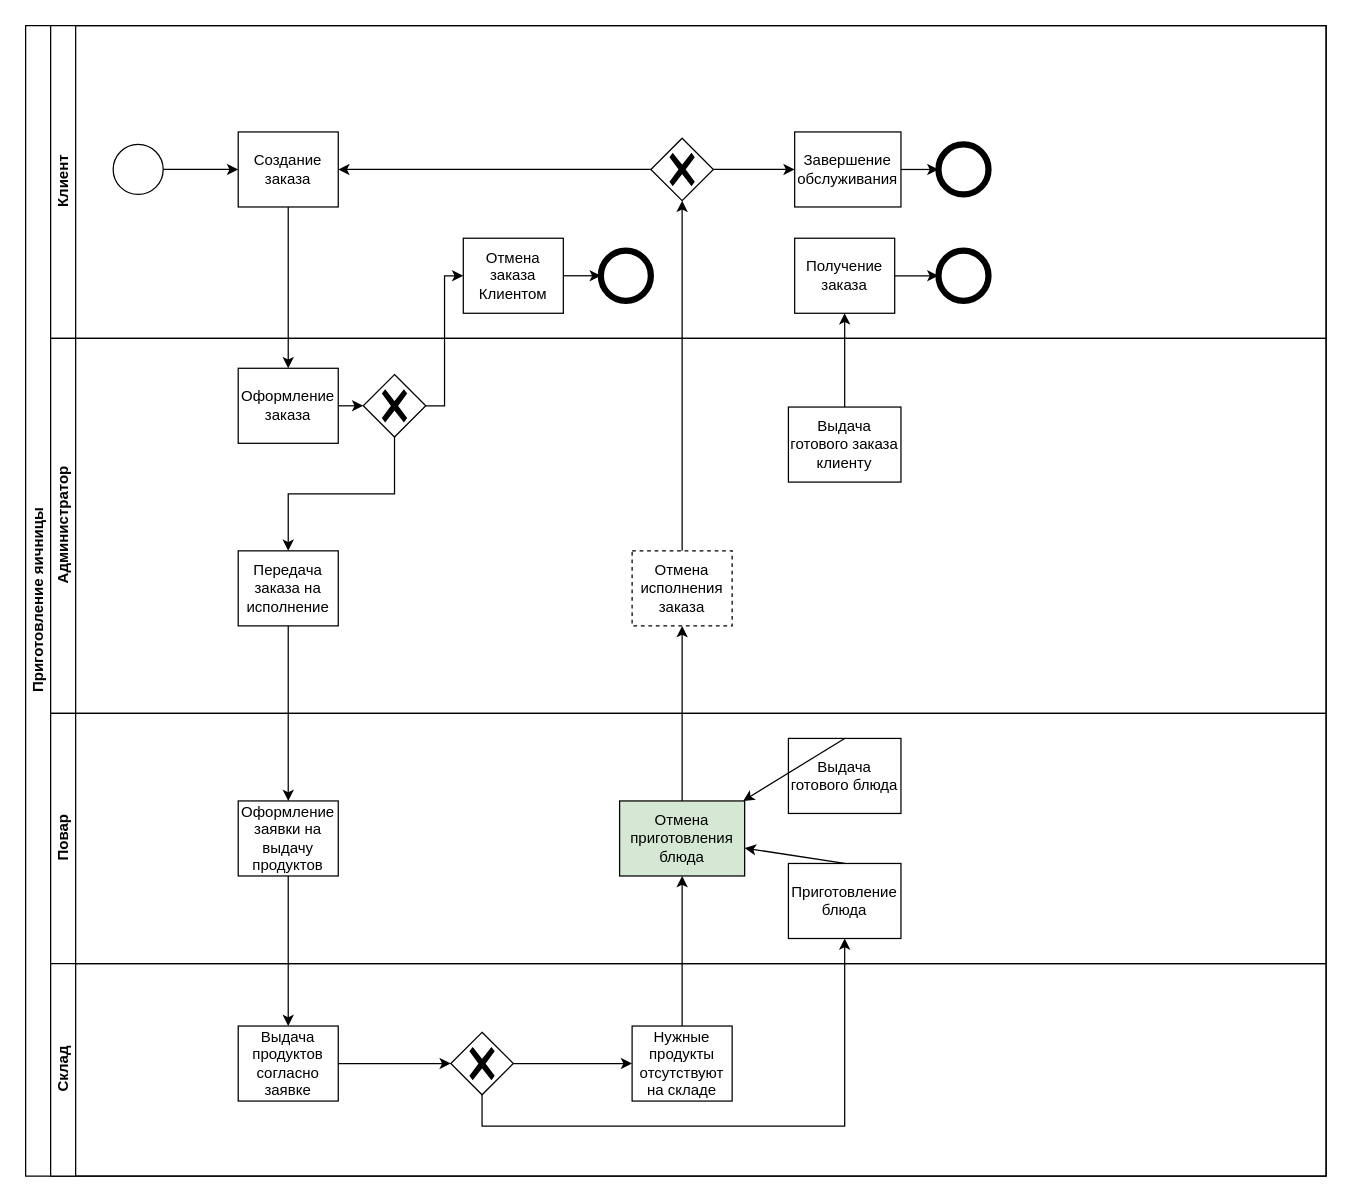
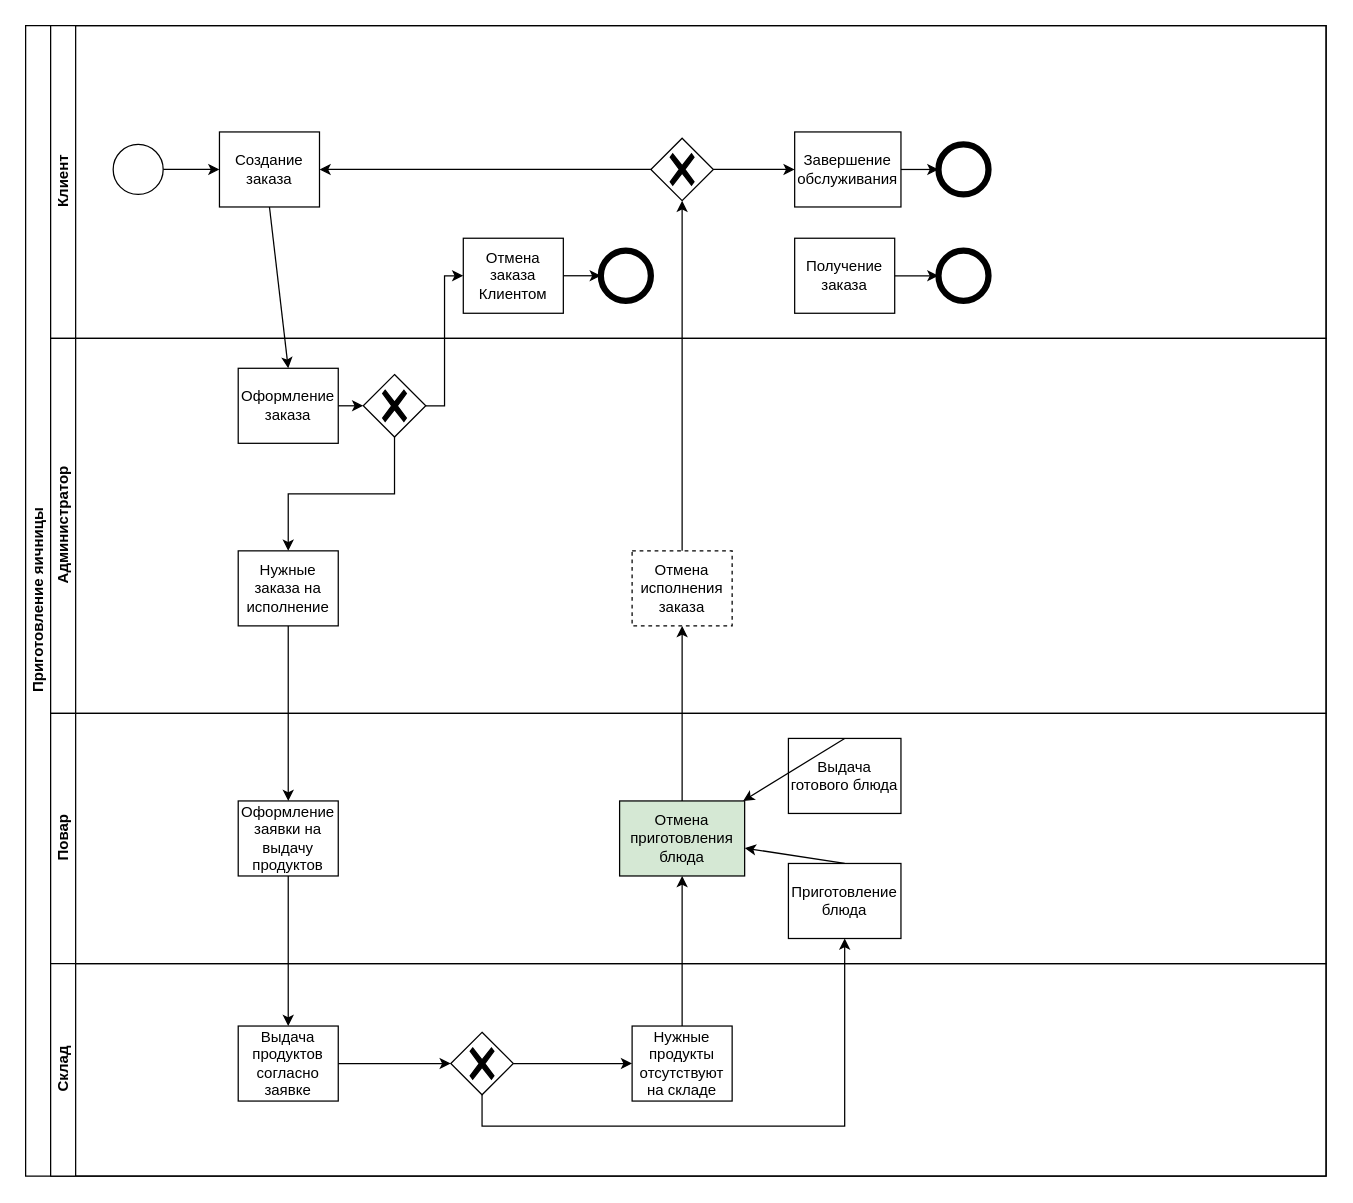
  <mxCell id="0" />
  <mxCell id="1" parent="0" />
  <mxCell id="2" value="Приготовление яичницы" style="swimlane;html=1;childLayout=stackLayout;resizeParent=1;resizeParentMax=0;horizontal=0;startSize=20;horizontalStack=0;" parent="1" vertex="1"><mxGeometry x="20" y="20" width="1040" height="920" as="geometry" /></mxCell>
  <mxCell id="3" style="edgeStyle=orthogonalEdgeStyle;rounded=0;orthogonalLoop=1;jettySize=auto;html=1;endArrow=classic;endFill=1;exitX=0.5;exitY=1;exitDx=0;exitDy=0;" parent="2" source="29" target="35" edge="1"><mxGeometry relative="1" as="geometry"><mxPoint x="300.0" y="500" as="sourcePoint" /></mxGeometry></mxCell>
  <mxCell id="4" value="Клиент" style="swimlane;html=1;startSize=20;horizontal=0;" parent="2" vertex="1"><mxGeometry x="20" width="1020" height="250" as="geometry" /></mxCell>
  <mxCell id="5" value="" style="edgeStyle=orthogonalEdgeStyle;rounded=0;orthogonalLoop=1;jettySize=auto;html=1;" parent="4" source="6" target="7" edge="1"><mxGeometry relative="1" as="geometry" /></mxCell>
  <mxCell id="6" value="" style="ellipse;whiteSpace=wrap;html=1;" parent="4" vertex="1"><mxGeometry x="50" y="95" width="40" height="40" as="geometry" /></mxCell>
- <mxCell id="7" value="Создание заказа" style="rounded=0;whiteSpace=wrap;html=1;fontFamily=Helvetica;fontSize=12;fontColor=#000000;align=center;" parent="4" vertex="1"><mxGeometry x="150" y="85" width="80" height="60" as="geometry" /></mxCell>
+ <mxCell id="7" value="Создание заказа" style="rounded=0;whiteSpace=wrap;html=1;fontFamily=Helvetica;fontSize=12;fontColor=#000000;align=center;" parent="4" vertex="1"><mxGeometry x="135" y="85" width="80" height="60" as="geometry" /></mxCell>
  <mxCell id="8" value="Получение заказа" style="rounded=0;whiteSpace=wrap;html=1;fontFamily=Helvetica;fontSize=12;fontColor=#000000;align=center;" parent="4" vertex="1"><mxGeometry x="595" y="170" width="80" height="60" as="geometry" /></mxCell>
  <mxCell id="9" value="" style="ellipse;whiteSpace=wrap;html=1;aspect=fixed;strokeWidth=5;" vertex="1" parent="4"><mxGeometry x="710" y="180" width="40" height="40" as="geometry" /></mxCell>
  <mxCell id="10" value="" style="endArrow=classic;html=1;rounded=0;entryX=0;entryY=0.5;entryDx=0;entryDy=0;exitX=1;exitY=0.5;exitDx=0;exitDy=0;" edge="1" parent="4" source="8" target="9"><mxGeometry width="50" height="50" relative="1" as="geometry"><mxPoint x="310" y="390" as="sourcePoint" /><mxPoint x="360" y="340" as="targetPoint" /></mxGeometry></mxCell>
  <mxCell id="11" value="" style="points=[[0.25,0.25,0],[0.5,0,0],[0.75,0.25,0],[1,0.5,0],[0.75,0.75,0],[0.5,1,0],[0.25,0.75,0],[0,0.5,0]];shape=mxgraph.bpmn.gateway2;html=1;verticalLabelPosition=bottom;labelBackgroundColor=#ffffff;verticalAlign=top;align=center;perimeter=rhombusPerimeter;outlineConnect=0;outline=none;symbol=none;gwType=exclusive;" vertex="1" parent="4"><mxGeometry x="480" y="90" width="50" height="50" as="geometry" /></mxCell>
  <mxCell id="12" value="Отмена заказа Клиентом" style="rounded=0;whiteSpace=wrap;html=1;fontFamily=Helvetica;fontSize=12;fontColor=#000000;align=center;" vertex="1" parent="4"><mxGeometry x="330" y="170" width="80" height="60" as="geometry" /></mxCell>
  <mxCell id="13" value="" style="endArrow=classic;html=1;rounded=0;exitX=0;exitY=0.5;exitDx=0;exitDy=0;exitPerimeter=0;entryX=1;entryY=0.5;entryDx=0;entryDy=0;" edge="1" parent="4" source="11" target="7"><mxGeometry width="50" height="50" relative="1" as="geometry"><mxPoint x="460" y="310" as="sourcePoint" /><mxPoint x="510" y="260" as="targetPoint" /></mxGeometry></mxCell>
  <mxCell id="14" value="" style="ellipse;whiteSpace=wrap;html=1;aspect=fixed;strokeWidth=5;" vertex="1" parent="4"><mxGeometry x="440" y="180" width="40" height="40" as="geometry" /></mxCell>
  <mxCell id="15" value="" style="endArrow=classic;html=1;rounded=0;exitX=1;exitY=0.5;exitDx=0;exitDy=0;entryX=0;entryY=0.5;entryDx=0;entryDy=0;" edge="1" parent="4" source="12" target="14"><mxGeometry width="50" height="50" relative="1" as="geometry"><mxPoint x="310" y="310" as="sourcePoint" /><mxPoint x="360" y="260" as="targetPoint" /></mxGeometry></mxCell>
  <mxCell id="16" value="Завершение обслуживания" style="rounded=0;whiteSpace=wrap;html=1;fontFamily=Helvetica;fontSize=12;fontColor=#000000;align=center;" vertex="1" parent="4"><mxGeometry x="595" y="85" width="85" height="60" as="geometry" /></mxCell>
  <mxCell id="17" value="" style="ellipse;whiteSpace=wrap;html=1;aspect=fixed;strokeWidth=5;" vertex="1" parent="4"><mxGeometry x="710" y="95" width="40" height="40" as="geometry" /></mxCell>
  <mxCell id="18" value="" style="endArrow=classic;html=1;rounded=0;entryX=0;entryY=0.5;entryDx=0;entryDy=0;exitX=1;exitY=0.5;exitDx=0;exitDy=0;" edge="1" parent="4" source="16" target="17"><mxGeometry width="50" height="50" relative="1" as="geometry"><mxPoint x="685" y="210" as="sourcePoint" /><mxPoint x="720" y="210" as="targetPoint" /></mxGeometry></mxCell>
  <mxCell id="19" value="" style="endArrow=classic;html=1;rounded=0;entryX=0;entryY=0.5;entryDx=0;entryDy=0;exitX=1;exitY=0.5;exitDx=0;exitDy=0;exitPerimeter=0;" edge="1" parent="4" source="11" target="16"><mxGeometry width="50" height="50" relative="1" as="geometry"><mxPoint x="500" y="310" as="sourcePoint" /><mxPoint x="550" y="260" as="targetPoint" /></mxGeometry></mxCell>
  <mxCell id="20" value="Администратор" style="swimlane;html=1;startSize=20;horizontal=0;" vertex="1" parent="2"><mxGeometry x="20" y="250" width="1020" height="300" as="geometry" /></mxCell>
  <mxCell id="21" value="Оформление заказа" style="rounded=0;whiteSpace=wrap;html=1;fontFamily=Helvetica;fontSize=12;fontColor=#000000;align=center;" vertex="1" parent="20"><mxGeometry x="150" y="24" width="80" height="60" as="geometry" /></mxCell>
  <mxCell id="22" value="" style="points=[[0.25,0.25,0],[0.5,0,0],[0.75,0.25,0],[1,0.5,0],[0.75,0.75,0],[0.5,1,0],[0.25,0.75,0],[0,0.5,0]];shape=mxgraph.bpmn.gateway2;html=1;verticalLabelPosition=bottom;labelBackgroundColor=#ffffff;verticalAlign=top;align=center;perimeter=rhombusPerimeter;outlineConnect=0;outline=none;symbol=none;gwType=exclusive;" vertex="1" parent="20"><mxGeometry x="250" y="29" width="50" height="50" as="geometry" /></mxCell>
- <mxCell id="23" value="Выдача готового заказа клиенту" style="rounded=0;whiteSpace=wrap;html=1;fontFamily=Helvetica;fontSize=12;fontColor=#000000;align=center;" vertex="1" parent="20"><mxGeometry x="590" y="55" width="90" height="60" as="geometry" /></mxCell>
  <mxCell id="24" value="" style="endArrow=classic;html=1;rounded=0;exitX=1;exitY=0.5;exitDx=0;exitDy=0;entryX=0;entryY=0.5;entryDx=0;entryDy=0;entryPerimeter=0;" edge="1" parent="20" source="21" target="22"><mxGeometry width="50" height="50" relative="1" as="geometry"><mxPoint x="310" y="140" as="sourcePoint" /><mxPoint x="360" y="90" as="targetPoint" /></mxGeometry></mxCell>
  <mxCell id="25" value="" style="endArrow=classic;html=1;rounded=0;exitX=0.5;exitY=1;exitDx=0;exitDy=0;exitPerimeter=0;entryX=0.5;entryY=0;entryDx=0;entryDy=0;edgeStyle=orthogonalEdgeStyle;" edge="1" parent="20" source="22" target="26"><mxGeometry width="50" height="50" relative="1" as="geometry"><mxPoint x="285" y="84" as="sourcePoint" /><mxPoint x="190.0" y="130" as="targetPoint" /></mxGeometry></mxCell>
- <mxCell id="26" value="Передача заказа на исполнение" style="rounded=0;whiteSpace=wrap;html=1;fontFamily=Helvetica;fontSize=12;fontColor=#000000;align=center;" vertex="1" parent="20"><mxGeometry x="150" y="170" width="80" height="60" as="geometry" /></mxCell>
+ <mxCell id="26" value="Нужные заказа на исполнение" style="rounded=0;whiteSpace=wrap;html=1;fontFamily=Helvetica;fontSize=12;fontColor=#000000;align=center;" vertex="1" parent="20"><mxGeometry x="150" y="170" width="80" height="60" as="geometry" /></mxCell>
  <mxCell id="27" value="Отмена исполнения заказа" style="rounded=0;whiteSpace=wrap;html=1;fontFamily=Helvetica;fontSize=12;fontColor=#000000;align=center;dashed=1;" vertex="1" parent="20"><mxGeometry x="465" y="170" width="80" height="60" as="geometry" /></mxCell>
  <mxCell id="28" value="Повар" style="swimlane;html=1;startSize=20;horizontal=0;" parent="2" vertex="1"><mxGeometry x="20" y="550" width="1020" height="200" as="geometry" /></mxCell>
  <mxCell id="29" value="Оформление заявки на выдачу продуктов" style="rounded=0;whiteSpace=wrap;html=1;fontFamily=Helvetica;fontSize=12;fontColor=#000000;align=center;" parent="28" vertex="1"><mxGeometry x="150" y="70" width="80" height="60" as="geometry" /></mxCell>
  <mxCell id="30" value="Приготовление блюда" style="rounded=0;whiteSpace=wrap;html=1;fontFamily=Helvetica;fontSize=12;fontColor=#000000;align=center;" vertex="1" parent="28"><mxGeometry x="590" y="120" width="90" height="60" as="geometry" /></mxCell>
  <mxCell id="31" value="Выдача готового блюда" style="rounded=0;whiteSpace=wrap;html=1;fontFamily=Helvetica;fontSize=12;fontColor=#000000;align=center;" vertex="1" parent="28"><mxGeometry x="590" y="20" width="90" height="60" as="geometry" /></mxCell>
  <mxCell id="32" value="" style="endArrow=classic;html=1;rounded=0;exitX=0.5;exitY=0;exitDx=0;exitDy=0;" edge="1" parent="28" source="30" target="33"><mxGeometry width="50" height="50" relative="1" as="geometry"><mxPoint x="330" y="140" as="sourcePoint" /><mxPoint x="440" y="110" as="targetPoint" /></mxGeometry></mxCell>
  <mxCell id="33" value="Отмена приготовления блюда" style="rounded=0;whiteSpace=wrap;html=1;fontFamily=Helvetica;fontSize=12;fontColor=#000000;align=center;fillColor=#d5e8d4;" vertex="1" parent="28"><mxGeometry x="455" y="70" width="100" height="60" as="geometry" /></mxCell>
  <mxCell id="34" value="Склад" style="swimlane;html=1;startSize=20;horizontal=0;" parent="2" vertex="1"><mxGeometry x="20" y="750" width="1020" height="170" as="geometry" /></mxCell>
  <mxCell id="35" value="Выдача продуктов согласно заявке" style="rounded=0;whiteSpace=wrap;html=1;fontFamily=Helvetica;fontSize=12;fontColor=#000000;align=center;" parent="34" vertex="1"><mxGeometry x="150" y="50" width="80" height="60" as="geometry" /></mxCell>
  <mxCell id="36" value="" style="points=[[0.25,0.25,0],[0.5,0,0],[0.75,0.25,0],[1,0.5,0],[0.75,0.75,0],[0.5,1,0],[0.25,0.75,0],[0,0.5,0]];shape=mxgraph.bpmn.gateway2;html=1;verticalLabelPosition=bottom;labelBackgroundColor=#ffffff;verticalAlign=top;align=center;perimeter=rhombusPerimeter;outlineConnect=0;outline=none;symbol=none;gwType=exclusive;" vertex="1" parent="34"><mxGeometry x="320" y="55" width="50" height="50" as="geometry" /></mxCell>
  <mxCell id="37" value="" style="endArrow=classic;html=1;rounded=0;exitX=1;exitY=0.5;exitDx=0;exitDy=0;entryX=0;entryY=0.5;entryDx=0;entryDy=0;entryPerimeter=0;" edge="1" parent="34" source="35" target="36"><mxGeometry width="50" height="50" relative="1" as="geometry"><mxPoint x="310" y="140" as="sourcePoint" /><mxPoint x="360" y="90" as="targetPoint" /></mxGeometry></mxCell>
  <mxCell id="38" value="Нужные продукты отсутствуют на складе" style="rounded=0;whiteSpace=wrap;html=1;fontFamily=Helvetica;fontSize=12;fontColor=#000000;align=center;" vertex="1" parent="34"><mxGeometry x="465" y="50" width="80" height="60" as="geometry" /></mxCell>
  <mxCell id="39" value="" style="endArrow=classic;html=1;rounded=0;exitX=1;exitY=0.5;exitDx=0;exitDy=0;exitPerimeter=0;entryX=0;entryY=0.5;entryDx=0;entryDy=0;" edge="1" parent="34" source="36" target="38"><mxGeometry width="50" height="50" relative="1" as="geometry"><mxPoint x="310" y="140" as="sourcePoint" /><mxPoint x="360" y="90" as="targetPoint" /></mxGeometry></mxCell>
  <mxCell id="40" value="" style="endArrow=classic;html=1;rounded=0;exitX=0.5;exitY=1;exitDx=0;exitDy=0;entryX=0.5;entryY=0;entryDx=0;entryDy=0;" edge="1" parent="2" source="7" target="21"><mxGeometry width="50" height="50" relative="1" as="geometry"><mxPoint x="330" y="390" as="sourcePoint" /><mxPoint x="280" y="220" as="targetPoint" /></mxGeometry></mxCell>
- <mxCell id="41" value="" style="endArrow=classic;html=1;rounded=0;exitX=0.5;exitY=0;exitDx=0;exitDy=0;entryX=0.5;entryY=1;entryDx=0;entryDy=0;" edge="1" parent="2" source="23" target="8"><mxGeometry width="50" height="50" relative="1" as="geometry"><mxPoint x="350" y="310" as="sourcePoint" /><mxPoint x="400" y="260" as="targetPoint" /></mxGeometry></mxCell>
  <mxCell id="42" value="" style="endArrow=classic;html=1;rounded=0;exitX=0.5;exitY=0;exitDx=0;exitDy=0;" edge="1" parent="2" source="31" target="33"><mxGeometry width="50" height="50" relative="1" as="geometry"><mxPoint x="350" y="390" as="sourcePoint" /><mxPoint x="400" y="340" as="targetPoint" /></mxGeometry></mxCell>
  <mxCell id="43" value="" style="endArrow=classic;html=1;rounded=0;exitX=0.5;exitY=1;exitDx=0;exitDy=0;entryX=0.5;entryY=0;entryDx=0;entryDy=0;" edge="1" parent="2" source="26" target="29"><mxGeometry width="50" height="50" relative="1" as="geometry"><mxPoint x="200.0" y="630" as="sourcePoint" /><mxPoint x="380" y="640" as="targetPoint" /></mxGeometry></mxCell>
  <mxCell id="44" value="" style="endArrow=classic;html=1;rounded=0;exitX=0.5;exitY=0;exitDx=0;exitDy=0;entryX=0.5;entryY=1;entryDx=0;entryDy=0;" edge="1" parent="2" source="38" target="33"><mxGeometry width="50" height="50" relative="1" as="geometry"><mxPoint x="330" y="890" as="sourcePoint" /><mxPoint x="390" y="660" as="targetPoint" /></mxGeometry></mxCell>
  <mxCell id="45" value="" style="endArrow=classic;html=1;rounded=0;exitX=0.5;exitY=0;exitDx=0;exitDy=0;entryX=0.5;entryY=1;entryDx=0;entryDy=0;" edge="1" parent="2" source="33" target="27"><mxGeometry width="50" height="50" relative="1" as="geometry"><mxPoint x="330" y="640" as="sourcePoint" /><mxPoint x="380" y="590" as="targetPoint" /></mxGeometry></mxCell>
  <mxCell id="46" value="" style="endArrow=classic;html=1;rounded=0;exitX=0.5;exitY=0;exitDx=0;exitDy=0;entryX=0.5;entryY=1;entryDx=0;entryDy=0;entryPerimeter=0;" edge="1" parent="2" source="27" target="11"><mxGeometry width="50" height="50" relative="1" as="geometry"><mxPoint x="480" y="310" as="sourcePoint" /><mxPoint x="530" y="260" as="targetPoint" /></mxGeometry></mxCell>
  <mxCell id="47" value="" style="endArrow=classic;html=1;rounded=0;exitX=1;exitY=0.5;exitDx=0;exitDy=0;exitPerimeter=0;entryX=0;entryY=0.5;entryDx=0;entryDy=0;edgeStyle=orthogonalEdgeStyle;" edge="1" parent="2" source="22" target="12"><mxGeometry width="50" height="50" relative="1" as="geometry"><mxPoint x="330" y="470" as="sourcePoint" /><mxPoint x="270" y="294" as="targetPoint" /></mxGeometry></mxCell>
  <mxCell id="48" value="" style="endArrow=classic;html=1;rounded=0;exitX=0.5;exitY=1;exitDx=0;exitDy=0;exitPerimeter=0;entryX=0.5;entryY=1;entryDx=0;entryDy=0;edgeStyle=orthogonalEdgeStyle;" edge="1" parent="2" source="36" target="30"><mxGeometry width="50" height="50" relative="1" as="geometry"><mxPoint x="410" y="810" as="sourcePoint" /><mxPoint x="460" y="760" as="targetPoint" /><Array as="points"><mxPoint x="365" y="880" /><mxPoint x="655" y="880" /></Array></mxGeometry></mxCell>
